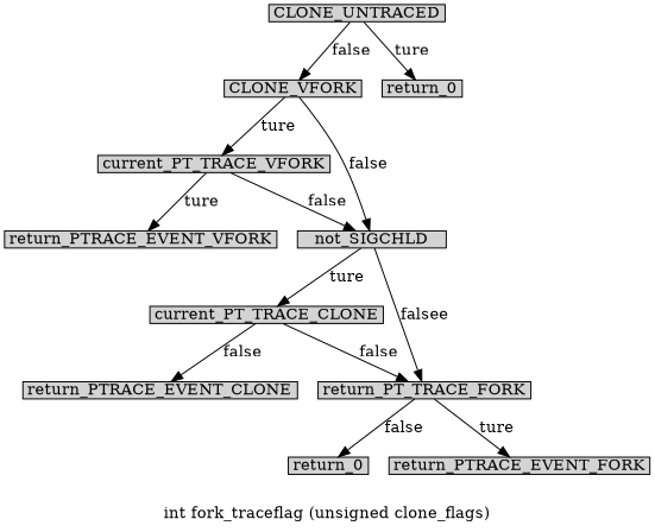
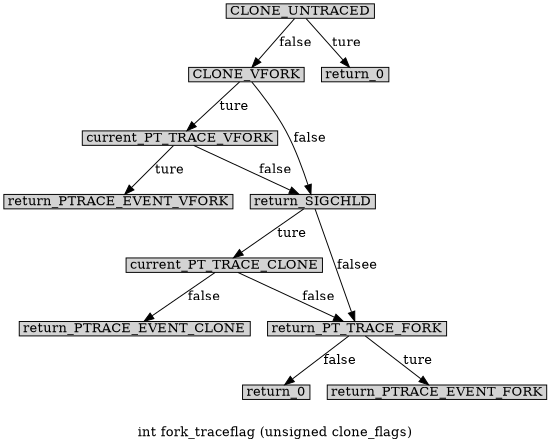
  digraph {
    label="int fork_traceflag (unsigned clone_flags)"
    node [margin="0.05,0.005" shape=box style=filled]
    n1 [height=0.1 label=CLONE_UNTRACED width=0.1]
    n2 [height=0.1 label=CLONE_VFORK width=0.1]
    n3 [height=0.1 label=return_0 width=0.1]
    n4 [height=0.1 label=current_PT_TRACE_VFORK width=0.1]
-   n5 [height=0.1 label=not_SIGCHLD width=0.1]
+   n5 [height=0.1 label=return_SIGCHLD width=0.1]
    n6 [height=0.1 label=return_PTRACE_EVENT_VFORK width=0.1]
    n7 [height=0.1 label=current_PT_TRACE_CLONE width=0.1]
    n8 [height=0.1 label=return_PT_TRACE_FORK width=0.1]
    n9 [height=0.1 label=return_PTRACE_EVENT_CLONE width=0.1]
    n10 [height=0.1 label=return_0 width=0.1]
    n11 [height=0.1 label=return_PTRACE_EVENT_FORK width=0.1]
    n1 -> n2 [label=false]
    n1 -> n3 [label=ture]
    n2 -> n4 [label=ture]
    n2 -> n5 [label=false]
    n4 -> n5 [label=false]
    n4 -> n6 [label=ture]
    n5 -> n7 [label=ture]
    n5 -> n8 [label=falsee]
    n7 -> n8 [label=false]
    n7 -> n9 [label=false]
    n8 -> n10 [label=false]
    n8 -> n11 [label=ture]
  }
